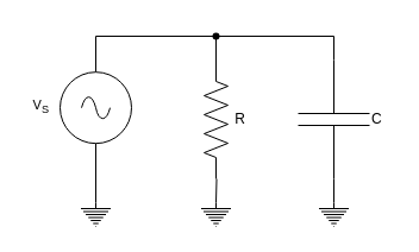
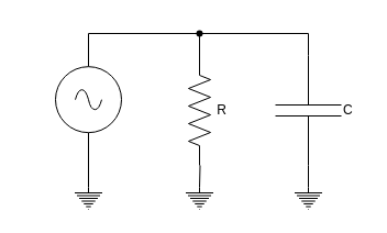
  <mxCell id="0" />
  <mxCell id="1" parent="0" />
- <mxCell id="2" value="&lt;div align=&quot;right&quot;&gt;V&lt;sub&gt;S&lt;/sub&gt;&lt;/div&gt;" style="text;html=1;whiteSpace=wrap;strokeColor=none;fillColor=none;align=right;verticalAlign=middle;rounded=0;fontFamily=Helvetica;fontSize=11;fontColor=default;labelBackgroundColor=default;convertToSvg=1;" vertex="1" parent="1"><mxGeometry x="20" y="75.18" width="23" height="30" as="geometry" /></mxCell>
  <mxCell id="3" style="edgeStyle=orthogonalEdgeStyle;shape=connector;rounded=0;orthogonalLoop=1;jettySize=auto;html=1;exitX=0.5;exitY=0;exitDx=0;exitDy=0;exitPerimeter=0;strokeColor=default;align=center;verticalAlign=middle;fontFamily=Helvetica;fontSize=11;fontColor=default;labelBackgroundColor=default;endArrow=none;endFill=0;" edge="1" parent="1" source="4" target="10"><mxGeometry relative="1" as="geometry"><Array as="points"><mxPoint x="80" y="30" /></Array></mxGeometry></mxCell>
  <mxCell id="4" value="" style="pointerEvents=1;verticalLabelPosition=bottom;shadow=0;dashed=0;align=center;html=1;verticalAlign=top;shape=mxgraph.electrical.signal_sources.source;aspect=fixed;points=[[0.5,0,0],[1,0.5,0],[0.5,1,0],[0,0.5,0]];elSignalType=ac;convertToSvg=1;" vertex="1" parent="1"><mxGeometry x="50" y="60.18" width="60" height="60" as="geometry" /></mxCell>
  <mxCell id="5" value="R" style="pointerEvents=1;verticalLabelPosition=bottom;shadow=0;dashed=0;align=center;html=1;verticalAlign=middle;shape=mxgraph.electrical.resistors.resistor_2;convertToSvg=1;rotation=90;horizontal=0;" vertex="1" parent="1"><mxGeometry x="131" y="90" width="100" height="20" as="geometry" /></mxCell>
  <mxCell id="6" value="" style="edgeStyle=orthogonalEdgeStyle;rounded=0;orthogonalLoop=1;jettySize=auto;html=1;endArrow=none;endFill=0;" edge="1" parent="1" source="7" target="10"><mxGeometry relative="1" as="geometry"><Array as="points"><mxPoint x="280" y="30" /></Array></mxGeometry></mxCell>
  <mxCell id="7" value="C" style="pointerEvents=1;verticalLabelPosition=bottom;shadow=0;dashed=0;align=left;html=1;verticalAlign=middle;shape=mxgraph.electrical.capacitors.capacitor_1;rotation=90;horizontal=0;convertToSvg=1;" vertex="1" parent="1"><mxGeometry x="230" y="70" width="100" height="60" as="geometry" /></mxCell>
  <mxCell id="8" value="" style="edgeStyle=orthogonalEdgeStyle;shape=connector;rounded=0;orthogonalLoop=1;jettySize=auto;html=1;strokeColor=default;align=center;verticalAlign=middle;fontFamily=Helvetica;fontSize=11;fontColor=default;labelBackgroundColor=default;endArrow=none;endFill=0;" edge="1" parent="1" target="5"><mxGeometry relative="1" as="geometry"><mxPoint x="181" y="170" as="sourcePoint" /></mxGeometry></mxCell>
  <mxCell id="9" value="" style="edgeStyle=orthogonalEdgeStyle;shape=connector;rounded=0;orthogonalLoop=1;jettySize=auto;html=1;strokeColor=default;align=center;verticalAlign=middle;fontFamily=Helvetica;fontSize=11;fontColor=default;labelBackgroundColor=default;endArrow=none;endFill=0;" edge="1" parent="1" source="10" target="5"><mxGeometry relative="1" as="geometry" /></mxCell>
  <mxCell id="10" value="" style="shape=waypoint;sketch=0;size=6;pointerEvents=1;points=[];fillColor=default;resizable=0;rotatable=0;perimeter=centerPerimeter;snapToPoint=1;align=left;shadow=0;dashed=0;horizontal=0;" vertex="1" parent="1"><mxGeometry x="171" y="20" width="20" height="20" as="geometry" /></mxCell>
  <mxCell id="11" value="" style="pointerEvents=1;verticalLabelPosition=bottom;shadow=0;dashed=0;align=center;html=1;verticalAlign=top;shape=mxgraph.electrical.signal_sources.protective_earth;fontFamily=Helvetica;fontSize=11;fontColor=default;labelBackgroundColor=default;" vertex="1" parent="1"><mxGeometry x="168.5" y="170" width="25" height="20" as="geometry" /></mxCell>
  <mxCell id="12" value="" style="pointerEvents=1;verticalLabelPosition=bottom;shadow=0;dashed=0;align=center;html=1;verticalAlign=top;shape=mxgraph.electrical.signal_sources.protective_earth;fontFamily=Helvetica;fontSize=11;fontColor=default;labelBackgroundColor=default;" vertex="1" parent="1"><mxGeometry x="267.5" y="170" width="25" height="20" as="geometry" /></mxCell>
  <mxCell id="13" value="" style="pointerEvents=1;verticalLabelPosition=bottom;shadow=0;dashed=0;align=center;html=1;verticalAlign=top;shape=mxgraph.electrical.signal_sources.protective_earth;fontFamily=Helvetica;fontSize=11;fontColor=default;labelBackgroundColor=default;" vertex="1" parent="1"><mxGeometry x="67.5" y="170" width="25" height="20" as="geometry" /></mxCell>
  <mxCell id="14" style="edgeStyle=orthogonalEdgeStyle;shape=connector;rounded=0;orthogonalLoop=1;jettySize=auto;html=1;exitX=0.5;exitY=1;exitDx=0;exitDy=0;exitPerimeter=0;entryX=0.5;entryY=0;entryDx=0;entryDy=0;entryPerimeter=0;strokeColor=default;align=center;verticalAlign=middle;fontFamily=Helvetica;fontSize=11;fontColor=default;labelBackgroundColor=default;endArrow=none;endFill=0;" edge="1" parent="1" source="4" target="13"><mxGeometry relative="1" as="geometry" /></mxCell>
  <mxCell id="15" style="edgeStyle=orthogonalEdgeStyle;shape=connector;rounded=0;orthogonalLoop=1;jettySize=auto;html=1;exitX=1;exitY=0.5;exitDx=0;exitDy=0;exitPerimeter=0;entryX=0.5;entryY=0;entryDx=0;entryDy=0;entryPerimeter=0;strokeColor=default;align=center;verticalAlign=middle;fontFamily=Helvetica;fontSize=11;fontColor=default;labelBackgroundColor=default;endArrow=none;endFill=0;" edge="1" parent="1" source="7" target="12"><mxGeometry relative="1" as="geometry" /></mxCell>
